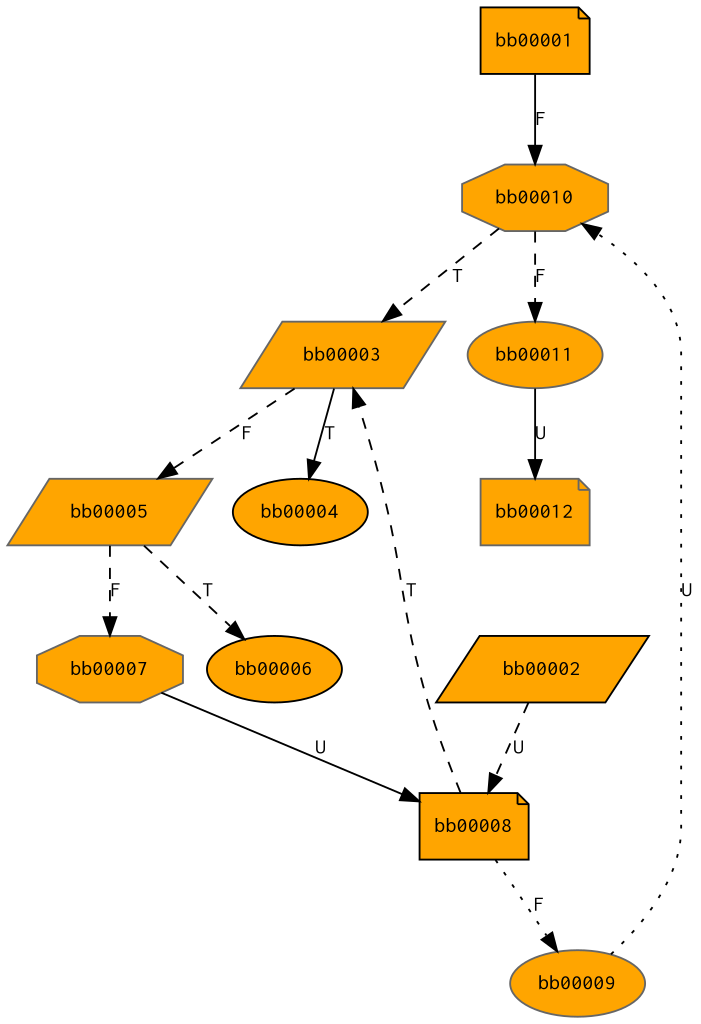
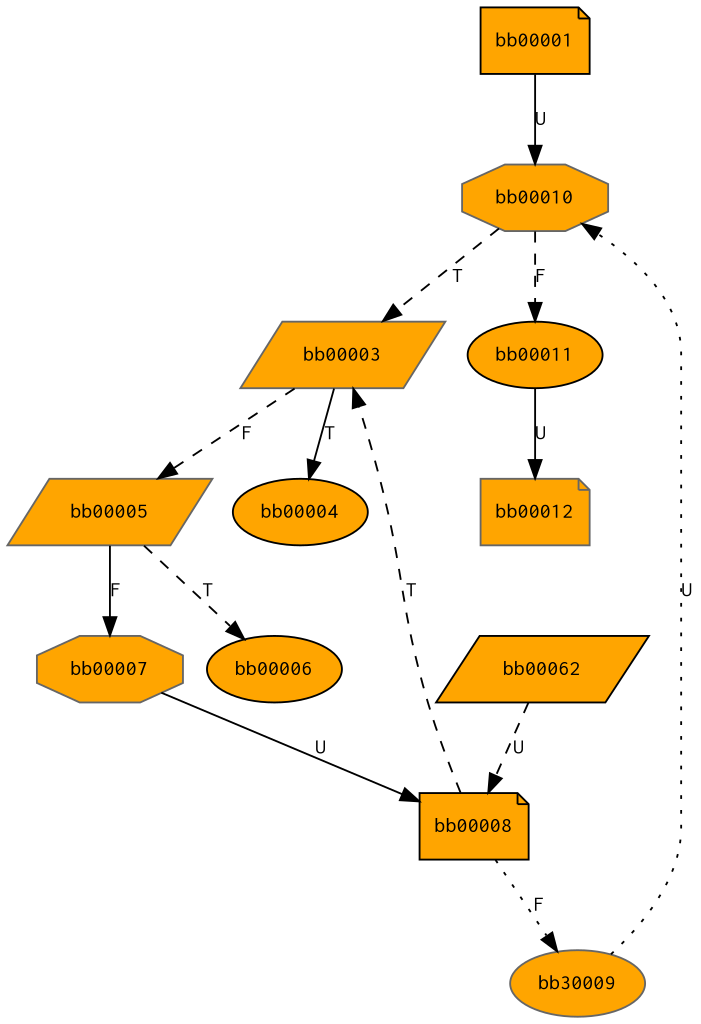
  digraph {
    nodesep=0.175
    rankdir=TB
    node [argix=-1 color=gray40 dataspec=na fillcolor=orange fontname=Courier fontsize=12 ntype="node" shape=ellipse style=filled]
    edge [argix=-1 dataspec=u1 etype=U fontname=Courier fontsize=12 order=0 style=dashed]
    n1 [color=black label=bb00001 shape=note]
    n2 [label=bb00010 shape=octagon]
    n3 [label=bb00003 shape=parallelogram]
-   n4 [label=bb00011]
-   n5 [color=black label=bb00002 shape=parallelogram]
+   n4 [color=black label=bb00011]
+   n5 [color=black label=bb00062 shape=parallelogram]
    n6 [color=black label=bb00008 shape=note]
-   n7 [label=bb00009]
+   n7 [label=bb30009]
    n8 [color=black label=bb00004]
    n9 [label=bb00005 shape=parallelogram]
    n10 [color=black label=bb00006]
    n11 [label=bb00007 shape=octagon]
    n12 [label=bb00012 shape=note]
-   n1 -> n2 [label=F style=solid]
+   n1 -> n2 [label=U style=solid]
    n2 -> n3 [etype=T label=T]
    n2 -> n4 [etype=F label=F]
    n3 -> n8 [etype=T label=T style=solid]
    n3 -> n9 [etype=F label=F]
    n4 -> n12 [label=U style=solid]
    n5 -> n6 [label=U]
    n6 -> n3 [etype=T label=T]
    n6 -> n7 [etype=F label=F style=dotted]
    n7 -> n2 [label=U style=dotted]
    n9 -> n10 [etype=T label=T]
-   n9 -> n11 [etype=F label=F]
+   n9 -> n11 [etype=F label=F style=solid]
    n11 -> n6 [label=U style=solid]
  }
